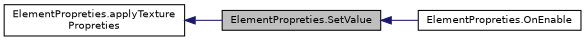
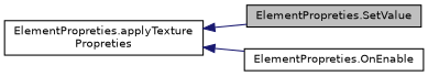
  digraph {
    rankdir=LR
    node [color=black fillcolor=white fontname=Helvetica fontsize=10 shape=record style=filled]
    edge [color=midnightblue dir=back fontname=Helvetica fontsize=10 labelfontname=Helvetica labelfontsize=10 style=solid]
    n1 [fillcolor=grey75 fontcolor=black height=0.2 label="ElementPropreties.SetValue" width=0.4]
    n2 [height=0.2 label="ElementPropreties.applyTexture\lPropreties" width=0.4]
    n3 [height=0.2 label="ElementPropreties.OnEnable" width=0.4]
    n2 -> n1
-   n1 -> n3
+   n2 -> n3
  }
